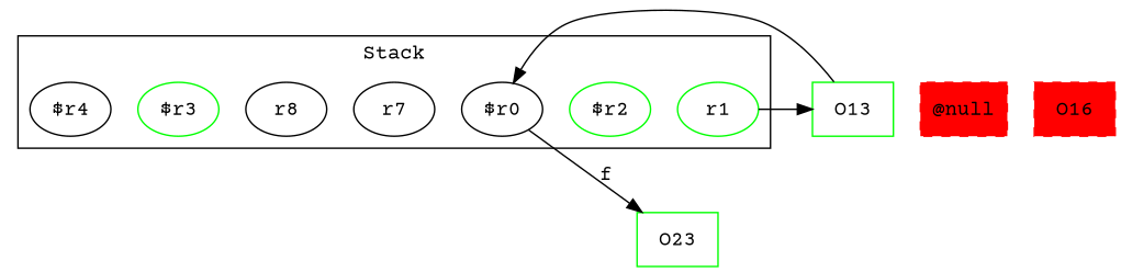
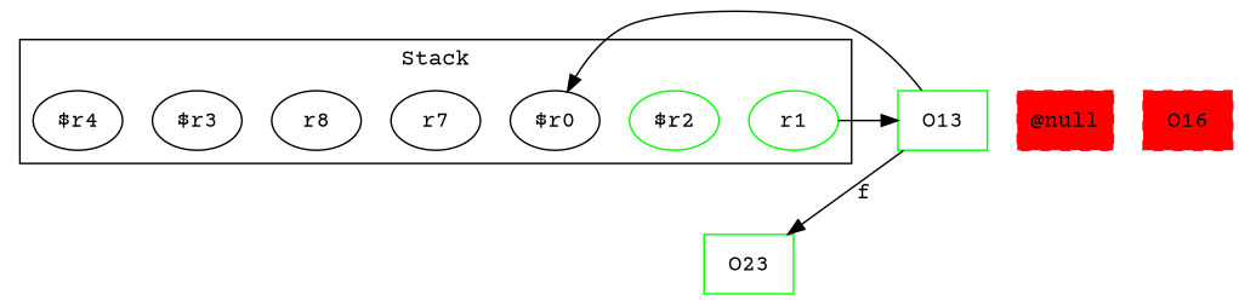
  digraph {
    fontname="Courier Prime"
    rankDir=LR
    node [fontname="Courier Prime"]
    edge [fontname="Courier Prime"]
    r1 [color=green]
    "$r2" [color=green]
    "$r0"
    r7
    r8
-   "$r3" [color=green]
+   "$r3"
    "$r4"
    O13 [color=green shape=box]
    O23 [color=green shape=box]
    "@null" [color=red shape=box style="filled,dashed"]
    O16 [color=red shape=box style="filled,dashed"]
    subgraph cluster_1 {
      label=Stack
      r1
      "$r2"
      "$r0"
      r7
      r8
      "$r3"
      "$r4"
    }
    r1 -> O13
    O13 -> "$r0"
-   "$r0" -> O23 [label=f weight=0.2]
+   O13 -> O23 [label=f weight=0.2]
  }
